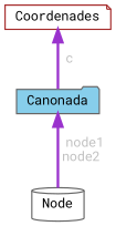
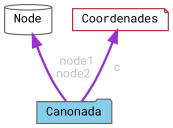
  digraph {
    fontname="Roboto Mono"
    node [color=gray40 fillcolor=white fontname="Roboto Mono" fontsize=10 style=filled]
    edge [color=darkorchid3 dir=back fontcolor=grey fontname="Roboto Mono" fontsize=10 labelfontname=Helvetica labelfontsize=10 style=bold]
    n1 [fillcolor=skyblue fontcolor=black height=0.2 label=Canonada shape=folder width=0.4]
    n2 [height=0.2 label="Node" shape=cylinder width=0.4]
    n3 [color=brown height=0.2 label=Coordenades shape=note width=0.4]
-   n1 -> n2 [label=" node1\nnode2"]
+   n2 -> n1 [label=" node1\nnode2"]
    n3 -> n1 [label=" c"]
  }
